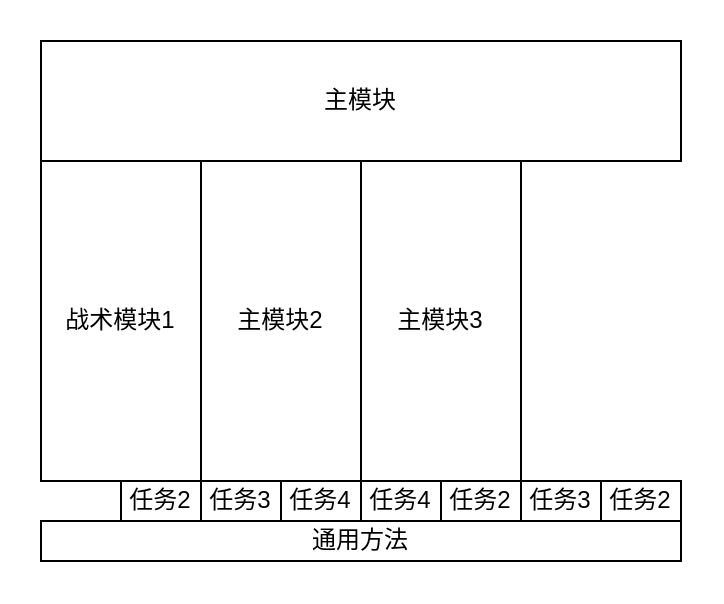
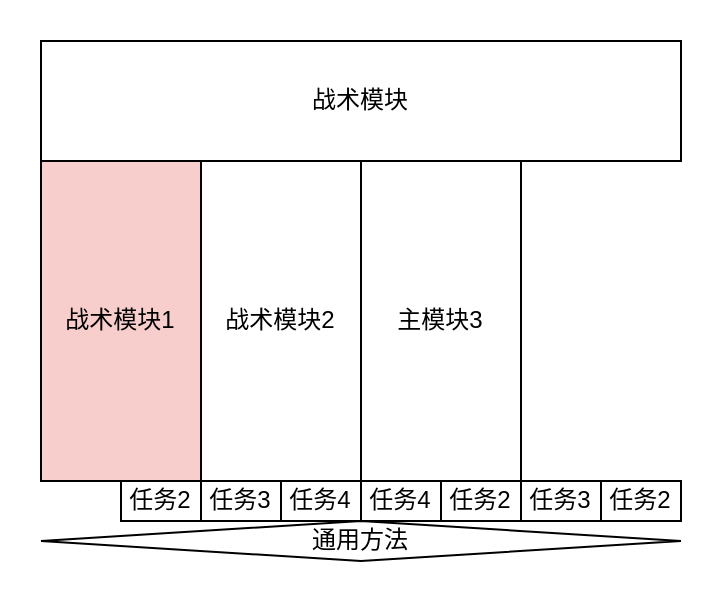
  <mxCell id="0" />
  <mxCell id="1" parent="0" />
- <mxCell id="2" value="战术模块1" style="rounded=0;whiteSpace=wrap;html=1;" vertex="1" parent="1"><mxGeometry y="80" width="80" height="160" as="geometry" x="20" /></mxCell>
- <mxCell id="3" value="主模块2" style="rounded=0;whiteSpace=wrap;html=1;" vertex="1" parent="1"><mxGeometry x="100" y="80" width="80" height="160" as="geometry" /></mxCell>
+ <mxCell id="2" value="战术模块1" style="rounded=0;whiteSpace=wrap;html=1;fillColor=#f8cecc;" vertex="1" parent="1"><mxGeometry y="80" width="80" height="160" as="geometry" x="20" /></mxCell>
+ <mxCell id="3" value="战术模块2" style="rounded=0;whiteSpace=wrap;html=1;" vertex="1" parent="1"><mxGeometry x="100" y="80" width="80" height="160" as="geometry" /></mxCell>
  <mxCell id="4" value="主模块3" style="rounded=0;whiteSpace=wrap;html=1;" vertex="1" parent="1"><mxGeometry x="180" y="80" width="80" height="160" as="geometry" /></mxCell>
  <mxCell id="5" value="任务2" style="rounded=0;whiteSpace=wrap;html=1;" vertex="1" parent="1"><mxGeometry x="60" y="240" width="40" height="20" as="geometry" /></mxCell>
  <mxCell id="6" value="任务3" style="rounded=0;whiteSpace=wrap;html=1;" vertex="1" parent="1"><mxGeometry x="100" y="240" width="40" height="20" as="geometry" /></mxCell>
  <mxCell id="7" value="任务4" style="rounded=0;whiteSpace=wrap;html=1;" vertex="1" parent="1"><mxGeometry x="140" y="240" width="40" height="20" as="geometry" /></mxCell>
  <mxCell id="8" value="任务4" style="rounded=0;whiteSpace=wrap;html=1;" vertex="1" parent="1"><mxGeometry x="180" y="240" width="40" height="20" as="geometry" /></mxCell>
  <mxCell id="9" value="任务2" style="rounded=0;whiteSpace=wrap;html=1;" vertex="1" parent="1"><mxGeometry x="220" y="240" width="40" height="20" as="geometry" /></mxCell>
  <mxCell id="10" value="任务3" style="rounded=0;whiteSpace=wrap;html=1;" vertex="1" parent="1"><mxGeometry x="260" y="240" width="40" height="20" as="geometry" /></mxCell>
  <mxCell id="11" value="任务2" style="rounded=0;whiteSpace=wrap;html=1;" vertex="1" parent="1"><mxGeometry x="300" y="240" width="40" height="20" as="geometry" /></mxCell>
- <mxCell id="12" value="通用方法" style="rounded=0;whiteSpace=wrap;html=1;" vertex="1" parent="1"><mxGeometry y="260" width="320" height="20" as="geometry" x="20" /></mxCell>
- <mxCell id="13" value="主模块" style="rounded=0;whiteSpace=wrap;html=1;" vertex="1" parent="1"><mxGeometry width="320" height="60" as="geometry" x="20" y="20" /></mxCell>
+ <mxCell id="12" value="通用方法" style="rhombus;whiteSpace=wrap;html=1;" vertex="1" parent="1"><mxGeometry y="260" width="320" height="20" as="geometry" x="20" /></mxCell>
+ <mxCell id="13" value="战术模块" style="rounded=0;whiteSpace=wrap;html=1;" vertex="1" parent="1"><mxGeometry width="320" height="60" as="geometry" x="20" y="20" /></mxCell>
